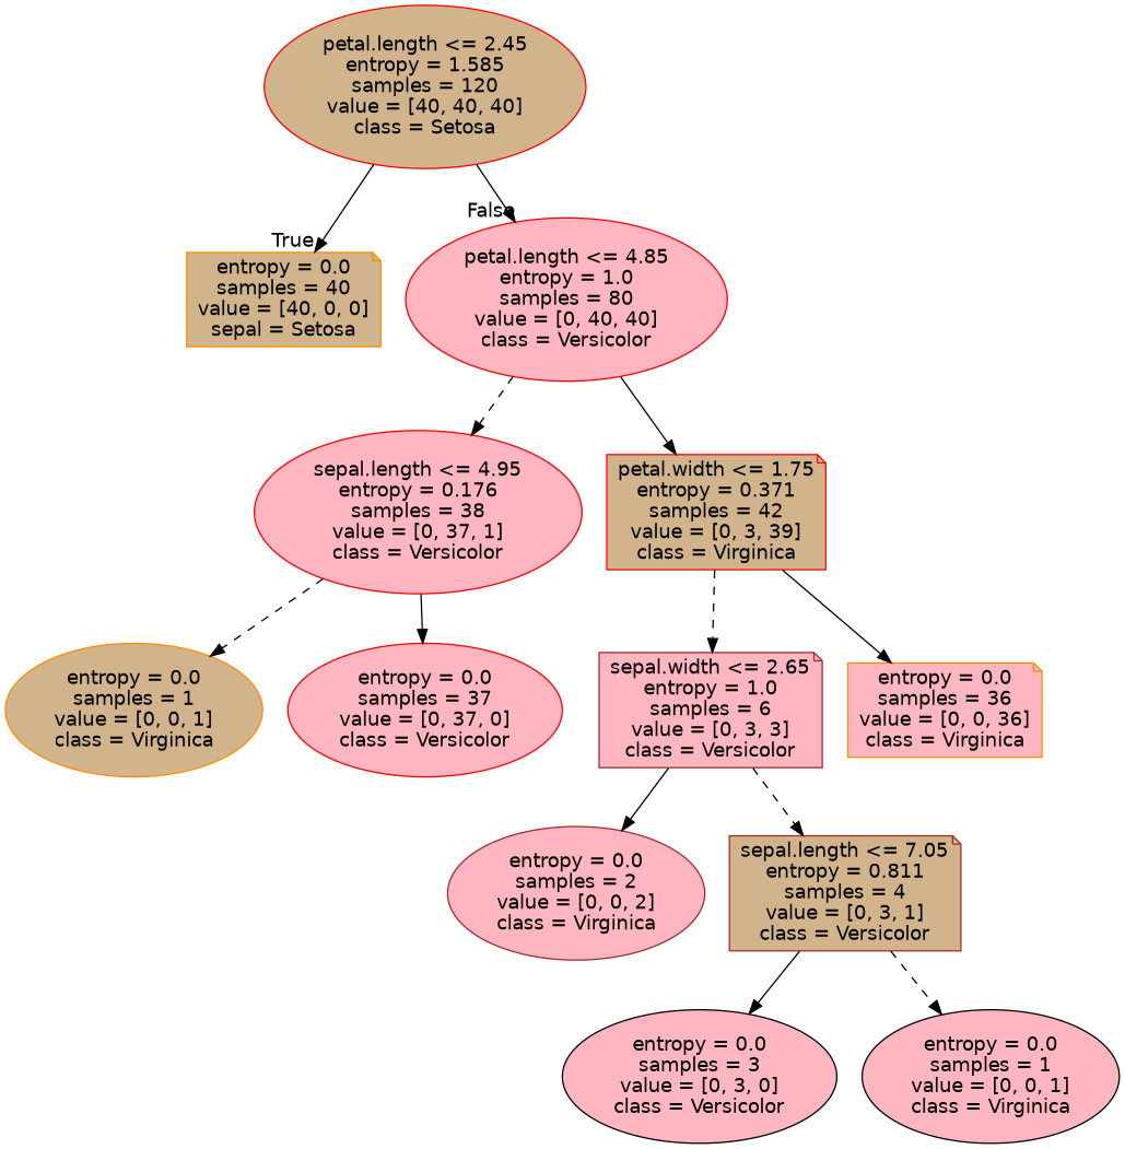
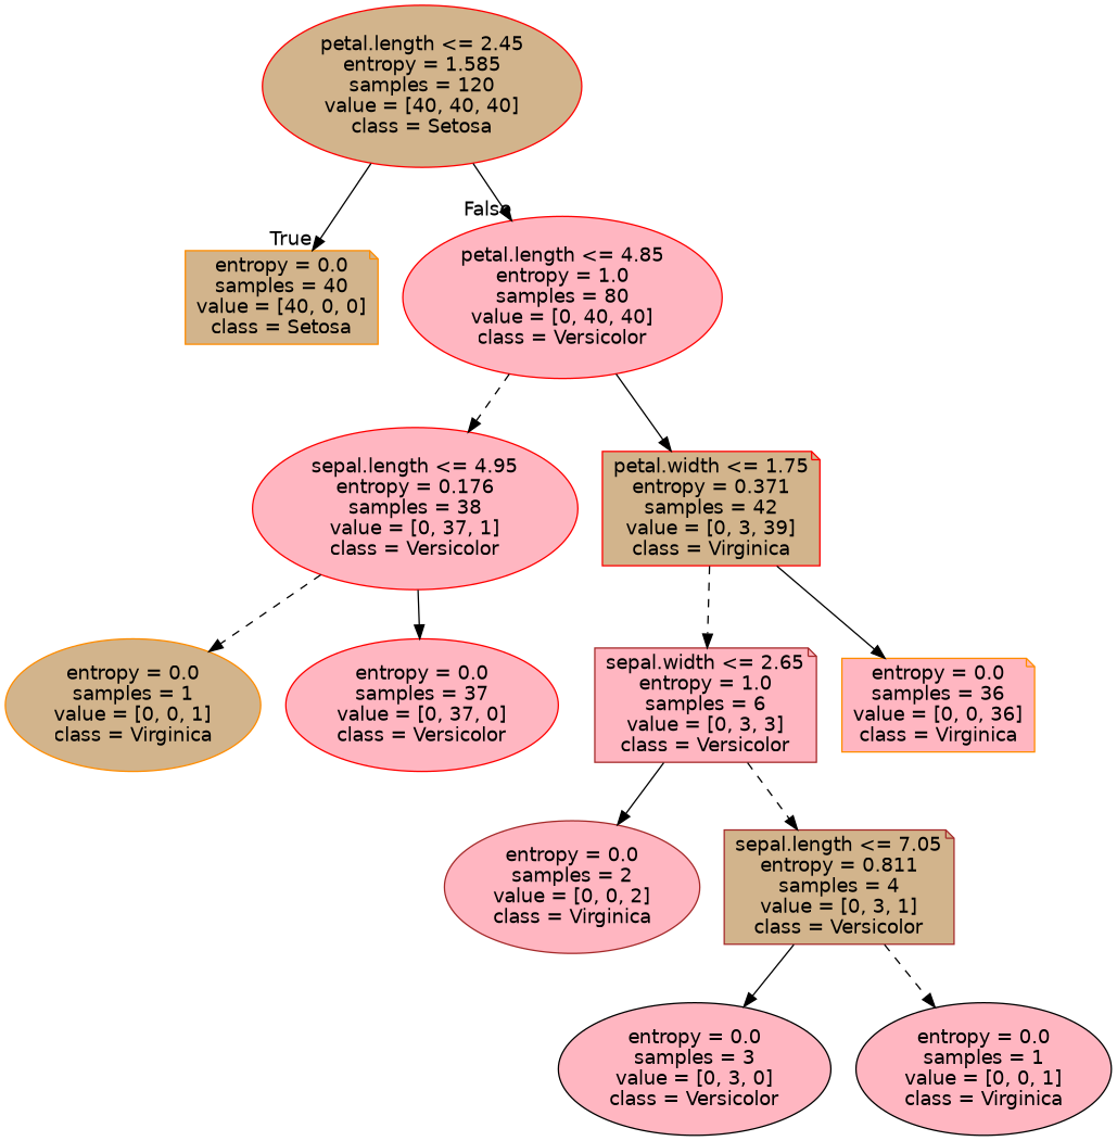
  digraph {
    node [color=red fillcolor=lightpink fontname=helvetica shape=ellipse style="filled, rounded"]
    edge [fontname=helvetica style=solid]
    n1 [fillcolor=tan label="petal.length <= 2.45\nentropy = 1.585\nsamples = 120\nvalue = [40, 40, 40]\nclass = Setosa"]
-   n2 [color=darkorange fillcolor=tan label="entropy = 0.0\nsamples = 40\nvalue = [40, 0, 0]\nsepal = Setosa" shape=note]
+   n2 [color=darkorange fillcolor=tan label="entropy = 0.0\nsamples = 40\nvalue = [40, 0, 0]\nclass = Setosa" shape=note]
    n3 [label="petal.length <= 4.85\nentropy = 1.0\nsamples = 80\nvalue = [0, 40, 40]\nclass = Versicolor"]
    n4 [label="sepal.length <= 4.95\nentropy = 0.176\nsamples = 38\nvalue = [0, 37, 1]\nclass = Versicolor"]
    n5 [fillcolor=tan label="petal.width <= 1.75\nentropy = 0.371\nsamples = 42\nvalue = [0, 3, 39]\nclass = Virginica" shape=note]
    n6 [color=darkorange fillcolor=tan label="entropy = 0.0\nsamples = 1\nvalue = [0, 0, 1]\nclass = Virginica"]
    n7 [label="entropy = 0.0\nsamples = 37\nvalue = [0, 37, 0]\nclass = Versicolor"]
    n8 [color=brown label="sepal.width <= 2.65\nentropy = 1.0\nsamples = 6\nvalue = [0, 3, 3]\nclass = Versicolor" shape=note]
    n9 [color=darkorange label="entropy = 0.0\nsamples = 36\nvalue = [0, 0, 36]\nclass = Virginica" shape=note]
    n10 [color=brown label="entropy = 0.0\nsamples = 2\nvalue = [0, 0, 2]\nclass = Virginica"]
    n11 [color=brown fillcolor=tan label="sepal.length <= 7.05\nentropy = 0.811\nsamples = 4\nvalue = [0, 3, 1]\nclass = Versicolor" shape=note]
    n12 [color=black label="entropy = 0.0\nsamples = 3\nvalue = [0, 3, 0]\nclass = Versicolor"]
    n13 [color=black label="entropy = 0.0\nsamples = 1\nvalue = [0, 0, 1]\nclass = Virginica"]
    n1 -> n2 [headlabel=True labelangle=45 labeldistance=2.5]
    n1 -> n3 [headlabel=False labelangle=-45 labeldistance=2.5]
    n3 -> n4 [style=dashed]
    n3 -> n5
    n4 -> n6 [style=dashed]
    n4 -> n7
    n5 -> n8 [style=dashed]
    n5 -> n9
    n8 -> n10
    n8 -> n11 [style=dashed]
    n11 -> n12
    n11 -> n13 [style=dashed]
  }
